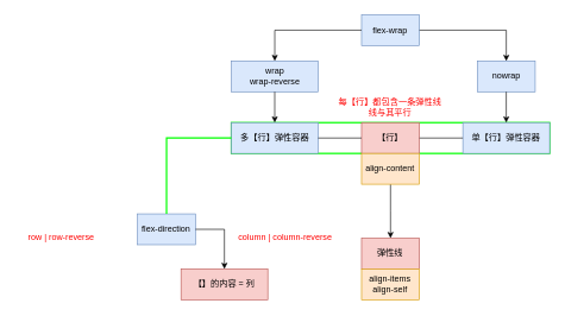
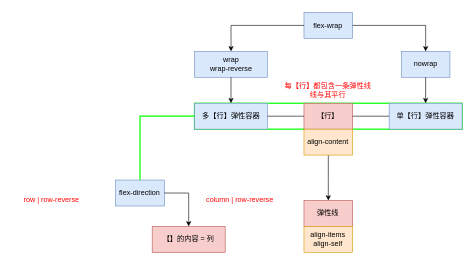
  <mxCell id="0" />
  <mxCell id="1" parent="0" />
  <mxCell id="2" value="" style="group" vertex="1" connectable="0" parent="1"><mxGeometry x="20" y="20" width="750" height="400.005" as="geometry" /></mxCell>
  <mxCell id="3" value="" style="rounded=0;whiteSpace=wrap;html=1;fillColor=none;strokeColor=#00FF00;strokeWidth=2;" vertex="1" parent="2"><mxGeometry x="303.803" y="151.351" width="446.197" height="43.243" as="geometry" /></mxCell>
  <mxCell id="4" value="flex-wrap" style="rounded=0;whiteSpace=wrap;html=1;fillColor=#dae8fc;strokeColor=#6c8ebf;" vertex="1" parent="2"><mxGeometry x="486.338" width="81.127" height="43.243" as="geometry" /></mxCell>
  <mxCell id="5" value="nowrap" style="rounded=0;whiteSpace=wrap;html=1;fillColor=#dae8fc;strokeColor=#6c8ebf;" vertex="1" parent="2"><mxGeometry x="648.592" y="64.865" width="81.127" height="43.243" as="geometry" /></mxCell>
  <mxCell id="6" value="" style="edgeStyle=orthogonalEdgeStyle;rounded=0;orthogonalLoop=1;jettySize=auto;html=1;" edge="1" parent="2" source="4" target="5"><mxGeometry x="30" as="geometry" /></mxCell>
  <mxCell id="7" value="wrap &lt;br&gt;wrap-reverse" style="rounded=0;whiteSpace=wrap;html=1;fillColor=#dae8fc;strokeColor=#6c8ebf;" vertex="1" parent="2"><mxGeometry x="303.803" y="64.865" width="121.69" height="43.243" as="geometry" /></mxCell>
  <mxCell id="8" value="" style="edgeStyle=orthogonalEdgeStyle;rounded=0;orthogonalLoop=1;jettySize=auto;html=1;" edge="1" parent="2" source="4" target="7"><mxGeometry x="30" as="geometry" /></mxCell>
  <mxCell id="9" value="单【行】弹性容器" style="rounded=0;whiteSpace=wrap;html=1;fillColor=#dae8fc;strokeColor=#6c8ebf;" vertex="1" parent="2"><mxGeometry x="628.31" y="151.351" width="121.69" height="43.243" as="geometry" /></mxCell>
  <mxCell id="10" value="" style="edgeStyle=orthogonalEdgeStyle;rounded=0;orthogonalLoop=1;jettySize=auto;html=1;" edge="1" parent="2" source="5" target="9"><mxGeometry x="30" as="geometry" /></mxCell>
  <mxCell id="11" value="多【行】弹性容器" style="whiteSpace=wrap;html=1;rounded=0;strokeColor=#6c8ebf;fillColor=#dae8fc;" vertex="1" parent="2"><mxGeometry x="303.803" y="151.351" width="121.69" height="43.243" as="geometry" /></mxCell>
  <mxCell id="12" value="" style="edgeStyle=orthogonalEdgeStyle;rounded=0;orthogonalLoop=1;jettySize=auto;html=1;" edge="1" parent="2" source="7" target="11"><mxGeometry x="30" as="geometry" /></mxCell>
  <mxCell id="13" value="【行】" style="whiteSpace=wrap;html=1;rounded=0;strokeColor=#b85450;fillColor=#f8cecc;" vertex="1" parent="2"><mxGeometry x="486.338" y="151.351" width="81.127" height="43.243" as="geometry" /></mxCell>
  <mxCell id="14" value="" style="edgeStyle=orthogonalEdgeStyle;rounded=0;orthogonalLoop=1;jettySize=auto;html=1;entryX=1;entryY=0.5;entryDx=0;entryDy=0;endArrow=none;endFill=0;" edge="1" parent="2" source="9" target="13"><mxGeometry x="30" as="geometry" /></mxCell>
  <mxCell id="15" style="edgeStyle=orthogonalEdgeStyle;rounded=0;orthogonalLoop=1;jettySize=auto;html=1;entryX=0;entryY=0.5;entryDx=0;entryDy=0;endArrow=none;endFill=0;" edge="1" parent="2" source="11" target="13"><mxGeometry x="30" as="geometry" /></mxCell>
  <mxCell id="16" value="弹性线" style="whiteSpace=wrap;html=1;rounded=0;strokeColor=#b85450;fillColor=#f8cecc;" vertex="1" parent="2"><mxGeometry x="486.338" y="313.518" width="81.127" height="43.243" as="geometry" /></mxCell>
  <mxCell id="17" value="&lt;font color=&quot;#ff0000&quot;&gt;每【行】都包含一条弹性线&lt;br&gt;线与其平行&lt;br&gt;&lt;/font&gt;" style="text;html=1;strokeColor=none;fillColor=none;align=center;verticalAlign=middle;whiteSpace=wrap;rounded=0;" vertex="1" parent="2"><mxGeometry x="420.423" y="108.108" width="212.958" height="43.243" as="geometry" /></mxCell>
  <mxCell id="18" value="" style="group" vertex="1" connectable="0" parent="2"><mxGeometry y="270.27" width="454.225" height="129.73" as="geometry" /></mxCell>
  <mxCell id="19" value="flex-direction" style="rounded=0;whiteSpace=wrap;html=1;fillColor=#dae8fc;strokeColor=#6c8ebf;" vertex="1" parent="18"><mxGeometry x="172.394" y="9.19" width="81.127" height="43.243" as="geometry" /></mxCell>
  <mxCell id="20" value="【】的内容 = 列" style="rounded=0;whiteSpace=wrap;html=1;fillColor=#f8cecc;strokeColor=#b85450;" vertex="1" parent="18"><mxGeometry x="233.239" y="86.486" width="121.69" height="43.243" as="geometry" /></mxCell>
  <mxCell id="21" value="" style="edgeStyle=orthogonalEdgeStyle;rounded=0;orthogonalLoop=1;jettySize=auto;html=1;endArrow=classic;endFill=1;exitX=1;exitY=0.5;exitDx=0;exitDy=0;" edge="1" parent="18" source="19" target="20"><mxGeometry relative="1" as="geometry" /></mxCell>
  <mxCell id="22" value="&lt;font color=&quot;#ff0000&quot;&gt;row | row-reverse&lt;/font&gt;" style="text;html=1;align=center;verticalAlign=middle;resizable=0;points=[];autosize=1;strokeColor=none;" vertex="1" parent="18"><mxGeometry x="10.141" y="32.432" width="110" height="20" as="geometry" /></mxCell>
- <mxCell id="23" value="&lt;font color=&quot;#ff0000&quot;&gt;column | column-reverse&lt;/font&gt;" style="text;html=1;align=center;verticalAlign=middle;resizable=0;points=[];autosize=1;strokeColor=none;" vertex="1" parent="18"><mxGeometry x="304.225" y="32.432" width="150" height="20" as="geometry" /></mxCell>
+ <mxCell id="23" value="&lt;font color=&quot;#ff0000&quot;&gt;column | row-reverse&lt;/font&gt;" style="text;html=1;align=center;verticalAlign=middle;resizable=0;points=[];autosize=1;strokeColor=none;" vertex="1" parent="18"><mxGeometry x="304.225" y="32.432" width="150" height="20" as="geometry" /></mxCell>
  <mxCell id="24" style="edgeStyle=orthogonalEdgeStyle;rounded=0;orthogonalLoop=1;jettySize=auto;html=1;exitX=0;exitY=0.5;exitDx=0;exitDy=0;entryX=0.5;entryY=0;entryDx=0;entryDy=0;endArrow=none;endFill=0;strokeColor=#00FF00;strokeWidth=2;" edge="1" parent="2" source="3" target="19"><mxGeometry x="30" as="geometry" /></mxCell>
  <mxCell id="25" style="edgeStyle=orthogonalEdgeStyle;rounded=0;orthogonalLoop=1;jettySize=auto;html=1;entryX=0.5;entryY=0;entryDx=0;entryDy=0;endArrow=classic;endFill=1;strokeWidth=1;" edge="1" parent="2" source="26" target="16"><mxGeometry relative="1" as="geometry" /></mxCell>
  <mxCell id="26" value="align-content" style="whiteSpace=wrap;html=1;rounded=0;strokeColor=#d79b00;fillColor=#ffe6cc;" vertex="1" parent="2"><mxGeometry x="486.338" y="194.591" width="81.127" height="43.243" as="geometry" /></mxCell>
  <mxCell id="27" value="align-items&lt;br&gt;align-self" style="whiteSpace=wrap;html=1;rounded=0;strokeColor=#d79b00;fillColor=#ffe6cc;" vertex="1" parent="2"><mxGeometry x="486.338" y="356.761" width="81.127" height="43.243" as="geometry" /></mxCell>
